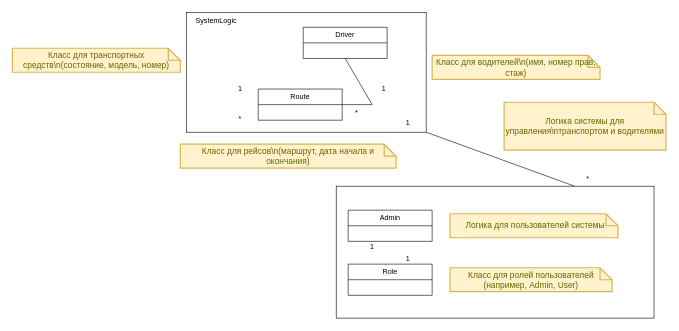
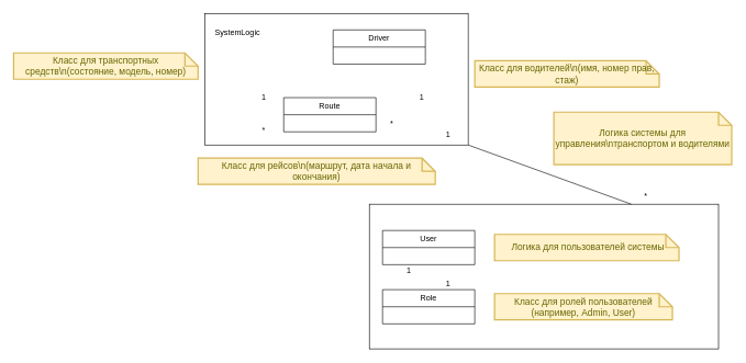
  <mxCell id="0" />
  <mxCell id="1" parent="0" />
  <mxCell id="2" value="" style="rounded=0;whiteSpace=wrap;html=1;" vertex="1" parent="1"><mxGeometry x="310" y="20" width="400" height="200" as="geometry" /></mxCell>
- <mxCell id="3" value="SystemLogic" style="text;html=1;align=center;verticalAlign=middle;whiteSpace=wrap;rounded=0;" vertex="1" parent="1"><mxGeometry x="330" y="20" width="60" height="30" as="geometry" /></mxCell>
+ <mxCell id="3" value="SystemLogic" style="text;html=1;align=center;verticalAlign=middle;whiteSpace=wrap;rounded=0;" vertex="1" parent="1"><mxGeometry x="330" y="35" width="60" height="30" as="geometry" /></mxCell>
  <mxCell id="4" value="Route" style="swimlane;fontStyle=0;childLayout=stackLayout;horizontal=1;startSize=26;fillColor=none;horizontalStack=0;resizeParent=1;resizeParentMax=0;resizeLast=0;collapsible=1;marginBottom=0;whiteSpace=wrap;html=1;" vertex="1" parent="1"><mxGeometry x="430" y="148" width="140" height="52" as="geometry" /></mxCell>
  <mxCell id="5" value="Driver" style="swimlane;fontStyle=0;childLayout=stackLayout;horizontal=1;startSize=26;fillColor=none;horizontalStack=0;resizeParent=1;resizeParentMax=0;resizeLast=0;collapsible=1;marginBottom=0;whiteSpace=wrap;html=1;" vertex="1" parent="1"><mxGeometry x="505" y="45" width="140" height="52" as="geometry" /></mxCell>
- <mxCell id="6" value="" style="endArrow=none;html=1;rounded=0;exitX=1;exitY=0.5;exitDx=0;exitDy=0;entryX=0.5;entryY=1;entryDx=0;entryDy=0;" edge="1" parent="1" source="4" target="5"><mxGeometry width="50" height="50" relative="1" as="geometry"><mxPoint x="600" y="200" as="sourcePoint" /><mxPoint x="650" y="150" as="targetPoint" /><Array as="points"><mxPoint x="620" y="174" /></Array></mxGeometry></mxCell>
  <mxCell id="7" value="" style="rounded=0;whiteSpace=wrap;html=1;" vertex="1" parent="1"><mxGeometry x="560" y="310" width="530" height="220" as="geometry" /></mxCell>
  <mxCell id="8" value="Role" style="swimlane;fontStyle=0;childLayout=stackLayout;horizontal=1;startSize=26;fillColor=none;horizontalStack=0;resizeParent=1;resizeParentMax=0;resizeLast=0;collapsible=1;marginBottom=0;whiteSpace=wrap;html=1;" vertex="1" parent="1"><mxGeometry x="580" y="440" width="140" height="52" as="geometry" /></mxCell>
- <mxCell id="9" value="Admin" style="swimlane;fontStyle=0;childLayout=stackLayout;horizontal=1;startSize=26;fillColor=none;horizontalStack=0;resizeParent=1;resizeParentMax=0;resizeLast=0;collapsible=1;marginBottom=0;whiteSpace=wrap;html=1;" vertex="1" parent="1"><mxGeometry x="580" y="350" width="140" height="52" as="geometry" /></mxCell>
+ <mxCell id="9" value="User" style="swimlane;fontStyle=0;childLayout=stackLayout;horizontal=1;startSize=26;fillColor=none;horizontalStack=0;resizeParent=1;resizeParentMax=0;resizeLast=0;collapsible=1;marginBottom=0;whiteSpace=wrap;html=1;" vertex="1" parent="1"><mxGeometry x="580" y="350" width="140" height="52" as="geometry" /></mxCell>
  <mxCell id="10" value="" style="endArrow=none;html=1;rounded=0;exitX=1;exitY=1;exitDx=0;exitDy=0;entryX=0.75;entryY=0;entryDx=0;entryDy=0;" edge="1" parent="1" source="2" target="7"><mxGeometry width="50" height="50" relative="1" as="geometry"><mxPoint x="730" y="270" as="sourcePoint" /><mxPoint x="780" y="220" as="targetPoint" /></mxGeometry></mxCell>
  <mxCell id="11" value="Логика системы для управления\nтранспортом и водителями" style="shape=note;strokeWidth=2;fontSize=14;size=20;whiteSpace=wrap;html=1;fillColor=#fff2cc;strokeColor=#d6b656;fontColor=#666600;" vertex="1" parent="1"><mxGeometry x="840" y="170" width="270" height="80" as="geometry" /></mxCell>
  <mxCell id="12" value="&amp;nbsp;Логика для пользователей системы" style="shape=note;strokeWidth=2;fontSize=14;size=20;whiteSpace=wrap;html=1;fillColor=#fff2cc;strokeColor=#d6b656;fontColor=#666600;" vertex="1" parent="1"><mxGeometry x="750" y="356" width="280" height="40" as="geometry" /></mxCell>
  <mxCell id="13" value="Класс для ролей пользователей (например, Admin, User)" style="shape=note;strokeWidth=2;fontSize=14;size=20;whiteSpace=wrap;html=1;fillColor=#fff2cc;strokeColor=#d6b656;fontColor=#666600;" vertex="1" parent="1"><mxGeometry x="750" y="446" width="270" height="40" as="geometry" /></mxCell>
  <mxCell id="14" value="Класс для транспортных средств\n(состояние, модель, номер)" style="shape=note;strokeWidth=2;fontSize=14;size=20;whiteSpace=wrap;html=1;fillColor=#fff2cc;strokeColor=#d6b656;fontColor=#666600;" vertex="1" parent="1"><mxGeometry x="20" y="80" width="280" height="40" as="geometry" /></mxCell>
  <mxCell id="15" value="Класс для рейсов\n(маршрут, дата начала и окончания)" style="shape=note;strokeWidth=2;fontSize=14;size=20;whiteSpace=wrap;html=1;fillColor=#fff2cc;strokeColor=#d6b656;fontColor=#666600;" vertex="1" parent="1"><mxGeometry x="300" y="240" width="360" height="40" as="geometry" /></mxCell>
  <mxCell id="16" value="Класс для водителей\n(имя, номер прав, стаж)" style="shape=note;strokeWidth=2;fontSize=14;size=20;whiteSpace=wrap;html=1;fillColor=#fff2cc;strokeColor=#d6b656;fontColor=#666600;" vertex="1" parent="1"><mxGeometry x="720" y="92" width="280" height="40" as="geometry" /></mxCell>
  <mxCell id="17" value="1" style="text;html=1;align=center;verticalAlign=middle;whiteSpace=wrap;rounded=0;" vertex="1" parent="1"><mxGeometry x="610" y="132" width="60" height="30" as="geometry" /></mxCell>
  <mxCell id="18" value="1" style="text;html=1;align=center;verticalAlign=middle;whiteSpace=wrap;rounded=0;" vertex="1" parent="1"><mxGeometry x="650" y="416" width="60" height="30" as="geometry" /></mxCell>
  <mxCell id="19" value="1" style="text;html=1;align=center;verticalAlign=middle;whiteSpace=wrap;rounded=0;" vertex="1" parent="1"><mxGeometry x="590" y="396" width="60" height="30" as="geometry" /></mxCell>
  <mxCell id="20" value="*&lt;div&gt;&lt;br&gt;&lt;/div&gt;" style="text;html=1;align=center;verticalAlign=middle;whiteSpace=wrap;rounded=0;" vertex="1" parent="1"><mxGeometry x="370" y="190" width="60" height="30" as="geometry" /></mxCell>
  <mxCell id="21" value="*&lt;div&gt;&lt;br&gt;&lt;/div&gt;" style="text;html=1;align=center;verticalAlign=middle;whiteSpace=wrap;rounded=0;" vertex="1" parent="1"><mxGeometry x="950" y="290" width="60" height="30" as="geometry" /></mxCell>
  <mxCell id="22" value="1" style="text;html=1;align=center;verticalAlign=middle;whiteSpace=wrap;rounded=0;" vertex="1" parent="1"><mxGeometry x="650" y="190" width="60" height="30" as="geometry" /></mxCell>
  <mxCell id="23" value="1" style="text;html=1;align=center;verticalAlign=middle;whiteSpace=wrap;rounded=0;" vertex="1" parent="1"><mxGeometry x="370" y="132" width="60" height="30" as="geometry" /></mxCell>
  <mxCell id="24" value="*&lt;div&gt;&lt;br&gt;&lt;/div&gt;" style="text;html=1;align=center;verticalAlign=middle;whiteSpace=wrap;rounded=0;" vertex="1" parent="1"><mxGeometry x="564" y="180" width="60" height="30" as="geometry" /></mxCell>
